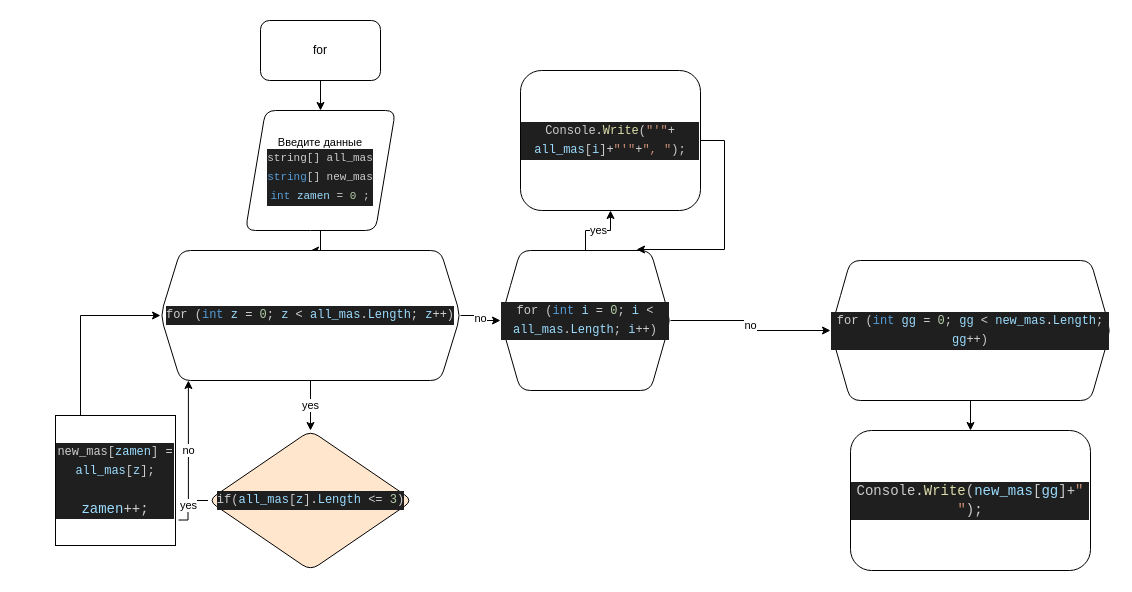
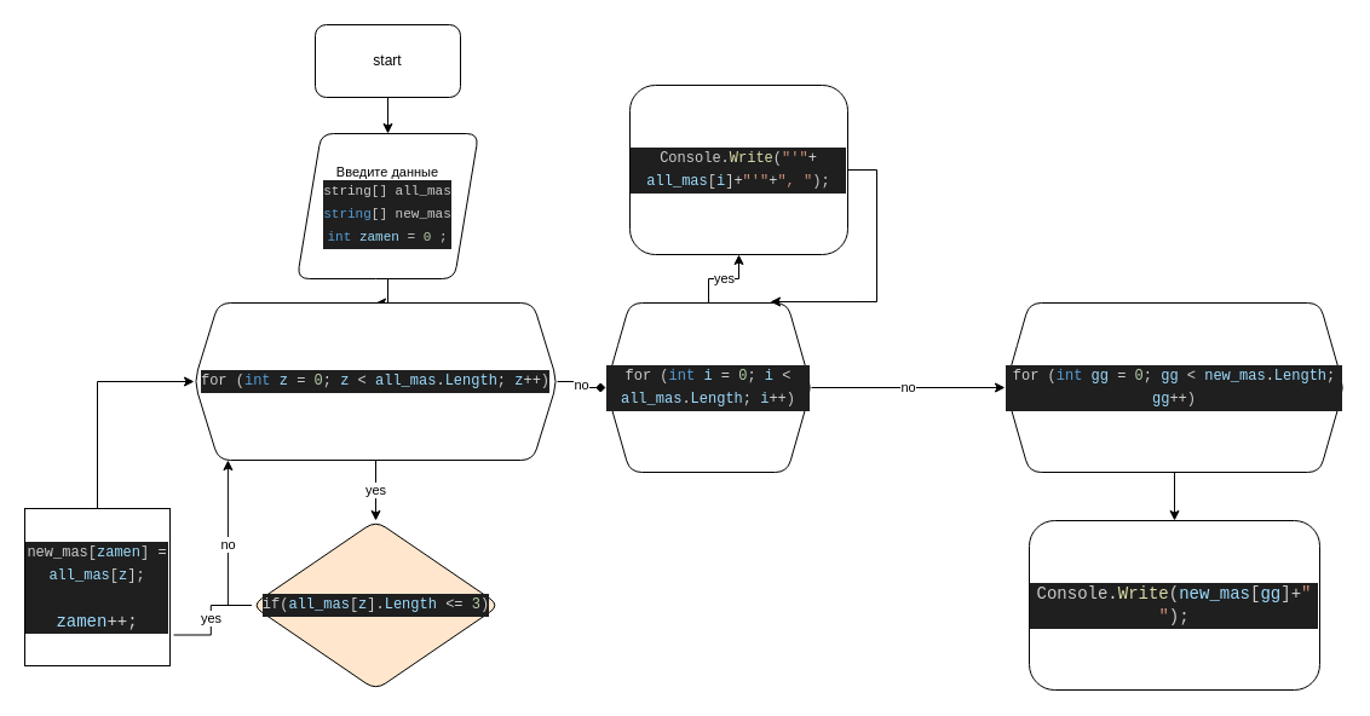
  <mxCell id="0" />
  <mxCell id="1" parent="0" />
  <mxCell id="2" value="" style="edgeStyle=orthogonalEdgeStyle;rounded=0;orthogonalLoop=1;jettySize=auto;html=1;" edge="1" parent="1" source="3" target="5"><mxGeometry relative="1" as="geometry" /></mxCell>
- <mxCell id="3" value="for" style="rounded=1;whiteSpace=wrap;html=1;" vertex="1" parent="1"><mxGeometry x="260" y="20" width="120" height="60" as="geometry" /></mxCell>
+ <mxCell id="3" value="start" style="rounded=1;whiteSpace=wrap;html=1;" vertex="1" parent="1"><mxGeometry x="260" y="20" width="120" height="60" as="geometry" /></mxCell>
  <mxCell id="4" value="" style="edgeStyle=orthogonalEdgeStyle;rounded=0;orthogonalLoop=1;jettySize=auto;html=1;" edge="1" parent="1" source="5" target="8"><mxGeometry relative="1" as="geometry" /></mxCell>
  <mxCell id="5" value="&lt;font style=&quot;font-size: 11px;&quot;&gt;Введите данные&lt;br&gt;&lt;/font&gt;&lt;div style=&quot;color: rgb(204, 204, 204); background-color: rgb(31, 31, 31); font-family: Consolas, &amp;quot;Courier New&amp;quot;, monospace; line-height: 19px; font-size: 11px;&quot;&gt;&lt;font style=&quot;font-size: 11px;&quot;&gt;string[] all_mas&lt;br&gt;&lt;/font&gt;&lt;div style=&quot;line-height: 19px;&quot;&gt;&lt;font style=&quot;font-size: 11px;&quot;&gt;&lt;span style=&quot;color: rgb(86, 156, 214);&quot;&gt;string&lt;/span&gt;[] new_mas&lt;br&gt;&lt;/font&gt;&lt;div style=&quot;line-height: 19px;&quot;&gt;&lt;font style=&quot;font-size: 11px;&quot;&gt;&lt;span style=&quot;color: rgb(86, 156, 214);&quot;&gt;int&lt;/span&gt; &lt;span style=&quot;color: rgb(156, 220, 254);&quot;&gt;zamen&lt;/span&gt; &lt;span style=&quot;color: rgb(212, 212, 212);&quot;&gt;=&lt;/span&gt; &lt;span style=&quot;color: rgb(181, 206, 168);&quot;&gt;0&lt;/span&gt; ;&lt;/font&gt;&lt;/div&gt;&lt;/div&gt;&lt;/div&gt;" style="shape=parallelogram;perimeter=parallelogramPerimeter;whiteSpace=wrap;html=1;fixedSize=1;rounded=1;" vertex="1" parent="1"><mxGeometry x="245" y="110" width="150" height="120" as="geometry" /></mxCell>
  <mxCell id="6" value="yes" style="edgeStyle=orthogonalEdgeStyle;rounded=0;orthogonalLoop=1;jettySize=auto;html=1;" edge="1" parent="1" source="8" target="11"><mxGeometry relative="1" as="geometry" /></mxCell>
- <mxCell id="7" value="no" style="edgeStyle=orthogonalEdgeStyle;rounded=0;orthogonalLoop=1;jettySize=auto;html=1;" edge="1" parent="1" source="8" target="16"><mxGeometry relative="1" as="geometry" /></mxCell>
+ <mxCell id="7" value="no" style="edgeStyle=orthogonalEdgeStyle;rounded=0;orthogonalLoop=1;jettySize=auto;html=1;endArrow=diamond;" edge="1" parent="1" source="8" target="16"><mxGeometry relative="1" as="geometry" /></mxCell>
  <mxCell id="8" value="&lt;div style=&quot;color: rgb(204, 204, 204); background-color: rgb(31, 31, 31); font-family: Consolas, &amp;quot;Courier New&amp;quot;, monospace; line-height: 19px;&quot;&gt;for (&lt;span style=&quot;color: #569cd6;&quot;&gt;int&lt;/span&gt; &lt;span style=&quot;color: #9cdcfe;&quot;&gt;z&lt;/span&gt; &lt;span style=&quot;color: #d4d4d4;&quot;&gt;=&lt;/span&gt; &lt;span style=&quot;color: #b5cea8;&quot;&gt;0&lt;/span&gt;; &lt;span style=&quot;color: #9cdcfe;&quot;&gt;z&lt;/span&gt; &lt;span style=&quot;color: #d4d4d4;&quot;&gt;&amp;lt;&lt;/span&gt; &lt;span style=&quot;color: #9cdcfe;&quot;&gt;all_mas&lt;/span&gt;&lt;span style=&quot;color: #d4d4d4;&quot;&gt;.&lt;/span&gt;&lt;span style=&quot;color: #9cdcfe;&quot;&gt;Length&lt;/span&gt;; &lt;span style=&quot;color: #9cdcfe;&quot;&gt;z&lt;/span&gt;&lt;span style=&quot;color: #d4d4d4;&quot;&gt;++&lt;/span&gt;)&lt;/div&gt;" style="shape=hexagon;perimeter=hexagonPerimeter2;whiteSpace=wrap;html=1;fixedSize=1;rounded=1;" vertex="1" parent="1"><mxGeometry x="160" y="250" width="300" height="130" as="geometry" /></mxCell>
  <mxCell id="9" value="no" style="edgeStyle=orthogonalEdgeStyle;rounded=0;orthogonalLoop=1;jettySize=auto;html=1;entryX=0.093;entryY=1;entryDx=0;entryDy=0;entryPerimeter=0;" edge="1" parent="1" source="11" target="8"><mxGeometry relative="1" as="geometry"><mxPoint x="190" y="390" as="targetPoint" /><Array as="points"><mxPoint x="188" y="500" /></Array></mxGeometry></mxCell>
  <mxCell id="10" value="yes" style="edgeStyle=orthogonalEdgeStyle;rounded=0;orthogonalLoop=1;jettySize=auto;html=1;entryX=1.025;entryY=0.804;entryDx=0;entryDy=0;entryPerimeter=0;endArrow=none;" edge="1" parent="1" source="11" target="13"><mxGeometry relative="1" as="geometry" /></mxCell>
  <mxCell id="11" value="&lt;div style=&quot;color: rgb(204, 204, 204); background-color: rgb(31, 31, 31); font-family: Consolas, &amp;quot;Courier New&amp;quot;, monospace; line-height: 19px;&quot;&gt;if(&lt;span style=&quot;color: #9cdcfe;&quot;&gt;all_mas&lt;/span&gt;[&lt;span style=&quot;color: #9cdcfe;&quot;&gt;z&lt;/span&gt;]&lt;span style=&quot;color: #d4d4d4;&quot;&gt;.&lt;/span&gt;&lt;span style=&quot;color: #9cdcfe;&quot;&gt;Length&lt;/span&gt; &lt;span style=&quot;color: #d4d4d4;&quot;&gt;&amp;lt;=&lt;/span&gt; &lt;span style=&quot;color: #b5cea8;&quot;&gt;3&lt;/span&gt;)&lt;/div&gt;" style="rhombus;whiteSpace=wrap;html=1;rounded=1;fillColor=#ffe6cc;" vertex="1" parent="1"><mxGeometry x="207.5" y="430" width="205" height="140" as="geometry" /></mxCell>
  <mxCell id="12" style="edgeStyle=orthogonalEdgeStyle;rounded=0;orthogonalLoop=1;jettySize=auto;html=1;entryX=0;entryY=0.5;entryDx=0;entryDy=0;" edge="1" parent="1" source="13" target="8"><mxGeometry relative="1" as="geometry"><Array as="points"><mxPoint x="80" y="315" /></Array></mxGeometry></mxCell>
- <mxCell id="13" value="&lt;div style=&quot;color: rgb(204, 204, 204); background-color: rgb(31, 31, 31); font-family: Consolas, &amp;quot;Courier New&amp;quot;, monospace; font-size: 14px; line-height: 19px;&quot;&gt;&lt;div style=&quot;font-size: 12px;&quot;&gt;new_mas[&lt;span style=&quot;color: #9cdcfe;&quot;&gt;zamen&lt;/span&gt;] &lt;span style=&quot;color: #d4d4d4;&quot;&gt;=&lt;/span&gt; &lt;span style=&quot;color: #9cdcfe;&quot;&gt;all_mas&lt;/span&gt;[&lt;span style=&quot;color: #9cdcfe;&quot;&gt;z&lt;/span&gt;];&lt;/div&gt;&lt;div&gt;&amp;nbsp; &amp;nbsp; &amp;nbsp; &amp;nbsp; &lt;span style=&quot;color: #9cdcfe;&quot;&gt;zamen&lt;/span&gt;&lt;span style=&quot;color: #d4d4d4;&quot;&gt;++&lt;/span&gt;;&lt;/div&gt;&lt;/div&gt;" style="rounded=0;whiteSpace=wrap;html=1;" vertex="1" parent="1"><mxGeometry x="55" y="415" width="120" height="130" as="geometry" /></mxCell>
+ <mxCell id="13" value="&lt;div style=&quot;color: rgb(204, 204, 204); background-color: rgb(31, 31, 31); font-family: Consolas, &amp;quot;Courier New&amp;quot;, monospace; font-size: 14px; line-height: 19px;&quot;&gt;&lt;div style=&quot;font-size: 12px;&quot;&gt;new_mas[&lt;span style=&quot;color: #9cdcfe;&quot;&gt;zamen&lt;/span&gt;] &lt;span style=&quot;color: #d4d4d4;&quot;&gt;=&lt;/span&gt; &lt;span style=&quot;color: #9cdcfe;&quot;&gt;all_mas&lt;/span&gt;[&lt;span style=&quot;color: #9cdcfe;&quot;&gt;z&lt;/span&gt;];&lt;/div&gt;&lt;div&gt;&amp;nbsp; &amp;nbsp; &amp;nbsp; &amp;nbsp; &lt;span style=&quot;color: #9cdcfe;&quot;&gt;zamen&lt;/span&gt;&lt;span style=&quot;color: #d4d4d4;&quot;&gt;++&lt;/span&gt;;&lt;/div&gt;&lt;/div&gt;" style="rounded=0;whiteSpace=wrap;html=1;" vertex="1" parent="1"><mxGeometry y="420" width="120" height="130" as="geometry" x="20" /></mxCell>
  <mxCell id="14" value="yes" style="edgeStyle=orthogonalEdgeStyle;rounded=0;orthogonalLoop=1;jettySize=auto;html=1;" edge="1" parent="1" source="16" target="18"><mxGeometry relative="1" as="geometry" /></mxCell>
  <mxCell id="15" value="no" style="edgeStyle=orthogonalEdgeStyle;rounded=0;orthogonalLoop=1;jettySize=auto;html=1;" edge="1" parent="1" source="16" target="20"><mxGeometry relative="1" as="geometry" /></mxCell>
  <mxCell id="16" value="&lt;div style=&quot;color: rgb(204, 204, 204); background-color: rgb(31, 31, 31); font-family: Consolas, &amp;quot;Courier New&amp;quot;, monospace; line-height: 19px;&quot;&gt;for (&lt;span style=&quot;color: #569cd6;&quot;&gt;int&lt;/span&gt; &lt;span style=&quot;color: #9cdcfe;&quot;&gt;i&lt;/span&gt; &lt;span style=&quot;color: #d4d4d4;&quot;&gt;=&lt;/span&gt; &lt;span style=&quot;color: #b5cea8;&quot;&gt;0&lt;/span&gt;; &lt;span style=&quot;color: #9cdcfe;&quot;&gt;i&lt;/span&gt; &lt;span style=&quot;color: #d4d4d4;&quot;&gt;&amp;lt;&lt;/span&gt; &lt;span style=&quot;color: #9cdcfe;&quot;&gt;all_mas&lt;/span&gt;&lt;span style=&quot;color: #d4d4d4;&quot;&gt;.&lt;/span&gt;&lt;span style=&quot;color: #9cdcfe;&quot;&gt;Length&lt;/span&gt;; &lt;span style=&quot;color: #9cdcfe;&quot;&gt;i&lt;/span&gt;&lt;span style=&quot;color: #d4d4d4;&quot;&gt;++&lt;/span&gt;)&lt;/div&gt;" style="shape=hexagon;perimeter=hexagonPerimeter2;whiteSpace=wrap;html=1;fixedSize=1;rounded=1;" vertex="1" parent="1"><mxGeometry x="500" y="250" width="170" height="140" as="geometry" /></mxCell>
  <mxCell id="17" style="edgeStyle=orthogonalEdgeStyle;rounded=0;orthogonalLoop=1;jettySize=auto;html=1;entryX=0.8;entryY=-0.007;entryDx=0;entryDy=0;entryPerimeter=0;" edge="1" parent="1" source="18" target="16"><mxGeometry relative="1" as="geometry"><mxPoint x="720" y="240" as="targetPoint" /><Array as="points"><mxPoint x="724" y="140" /></Array></mxGeometry></mxCell>
  <mxCell id="18" value="&lt;div style=&quot;color: rgb(204, 204, 204); background-color: rgb(31, 31, 31); font-family: Consolas, &amp;quot;Courier New&amp;quot;, monospace; line-height: 19px;&quot;&gt;Console&lt;span style=&quot;color: #d4d4d4;&quot;&gt;.&lt;/span&gt;&lt;span style=&quot;color: #dcdcaa;&quot;&gt;Write&lt;/span&gt;(&lt;span style=&quot;color: #ce9178;&quot;&gt;&quot;'&quot;&lt;/span&gt;&lt;span style=&quot;color: #d4d4d4;&quot;&gt;+&lt;/span&gt; &lt;span style=&quot;color: #9cdcfe;&quot;&gt;all_mas&lt;/span&gt;[&lt;span style=&quot;color: #9cdcfe;&quot;&gt;i&lt;/span&gt;]&lt;span style=&quot;color: #d4d4d4;&quot;&gt;+&lt;/span&gt;&lt;span style=&quot;color: #ce9178;&quot;&gt;&quot;'&quot;&lt;/span&gt;&lt;span style=&quot;color: #d4d4d4;&quot;&gt;+&lt;/span&gt;&lt;span style=&quot;color: #ce9178;&quot;&gt;&quot;, &quot;&lt;/span&gt;); &lt;/div&gt;" style="whiteSpace=wrap;html=1;rounded=1;" vertex="1" parent="1"><mxGeometry x="520" y="70" width="180" height="140" as="geometry" /></mxCell>
  <mxCell id="19" value="" style="edgeStyle=orthogonalEdgeStyle;rounded=0;orthogonalLoop=1;jettySize=auto;html=1;" edge="1" parent="1" source="20" target="21"><mxGeometry relative="1" as="geometry" /></mxCell>
- <mxCell id="20" value="&lt;div style=&quot;color: rgb(204, 204, 204); background-color: rgb(31, 31, 31); font-family: Consolas, &amp;quot;Courier New&amp;quot;, monospace; line-height: 19px;&quot;&gt;for (&lt;span style=&quot;color: #569cd6;&quot;&gt;int&lt;/span&gt; &lt;span style=&quot;color: #9cdcfe;&quot;&gt;gg&lt;/span&gt; &lt;span style=&quot;color: #d4d4d4;&quot;&gt;=&lt;/span&gt; &lt;span style=&quot;color: #b5cea8;&quot;&gt;0&lt;/span&gt;; &lt;span style=&quot;color: #9cdcfe;&quot;&gt;gg&lt;/span&gt; &lt;span style=&quot;color: #d4d4d4;&quot;&gt;&amp;lt;&lt;/span&gt; &lt;span style=&quot;color: #9cdcfe;&quot;&gt;new_mas&lt;/span&gt;&lt;span style=&quot;color: #d4d4d4;&quot;&gt;.&lt;/span&gt;&lt;span style=&quot;color: #9cdcfe;&quot;&gt;Length&lt;/span&gt;; &lt;span style=&quot;color: #9cdcfe;&quot;&gt;gg&lt;/span&gt;&lt;span style=&quot;color: #d4d4d4;&quot;&gt;++&lt;/span&gt;)&lt;/div&gt;" style="shape=hexagon;perimeter=hexagonPerimeter2;whiteSpace=wrap;html=1;fixedSize=1;rounded=1;" vertex="1" parent="1"><mxGeometry x="830" y="260" width="280" height="140" as="geometry" /></mxCell>
+ <mxCell id="20" value="&lt;div style=&quot;color: rgb(204, 204, 204); background-color: rgb(31, 31, 31); font-family: Consolas, &amp;quot;Courier New&amp;quot;, monospace; line-height: 19px;&quot;&gt;for (&lt;span style=&quot;color: #569cd6;&quot;&gt;int&lt;/span&gt; &lt;span style=&quot;color: #9cdcfe;&quot;&gt;gg&lt;/span&gt; &lt;span style=&quot;color: #d4d4d4;&quot;&gt;=&lt;/span&gt; &lt;span style=&quot;color: #b5cea8;&quot;&gt;0&lt;/span&gt;; &lt;span style=&quot;color: #9cdcfe;&quot;&gt;gg&lt;/span&gt; &lt;span style=&quot;color: #d4d4d4;&quot;&gt;&amp;lt;&lt;/span&gt; &lt;span style=&quot;color: #9cdcfe;&quot;&gt;new_mas&lt;/span&gt;&lt;span style=&quot;color: #d4d4d4;&quot;&gt;.&lt;/span&gt;&lt;span style=&quot;color: #9cdcfe;&quot;&gt;Length&lt;/span&gt;; &lt;span style=&quot;color: #9cdcfe;&quot;&gt;gg&lt;/span&gt;&lt;span style=&quot;color: #d4d4d4;&quot;&gt;++&lt;/span&gt;)&lt;/div&gt;" style="shape=hexagon;perimeter=hexagonPerimeter2;whiteSpace=wrap;html=1;fixedSize=1;rounded=1;" vertex="1" parent="1"><mxGeometry x="830" y="250" width="280" height="140" as="geometry" /></mxCell>
  <mxCell id="21" value="&lt;div style=&quot;color: rgb(204, 204, 204); background-color: rgb(31, 31, 31); font-family: Consolas, &amp;quot;Courier New&amp;quot;, monospace; font-size: 14px; line-height: 19px;&quot;&gt;Console&lt;span style=&quot;color: #d4d4d4;&quot;&gt;.&lt;/span&gt;&lt;span style=&quot;color: #dcdcaa;&quot;&gt;Write&lt;/span&gt;(&lt;span style=&quot;color: #9cdcfe;&quot;&gt;new_mas&lt;/span&gt;[&lt;span style=&quot;color: #9cdcfe;&quot;&gt;gg&lt;/span&gt;]&lt;span style=&quot;color: #d4d4d4;&quot;&gt;+&lt;/span&gt;&lt;span style=&quot;color: #ce9178;&quot;&gt;&quot; &quot;&lt;/span&gt;); &lt;/div&gt;" style="whiteSpace=wrap;html=1;rounded=1;" vertex="1" parent="1"><mxGeometry x="850" y="430" width="240" height="140" as="geometry" /></mxCell>
